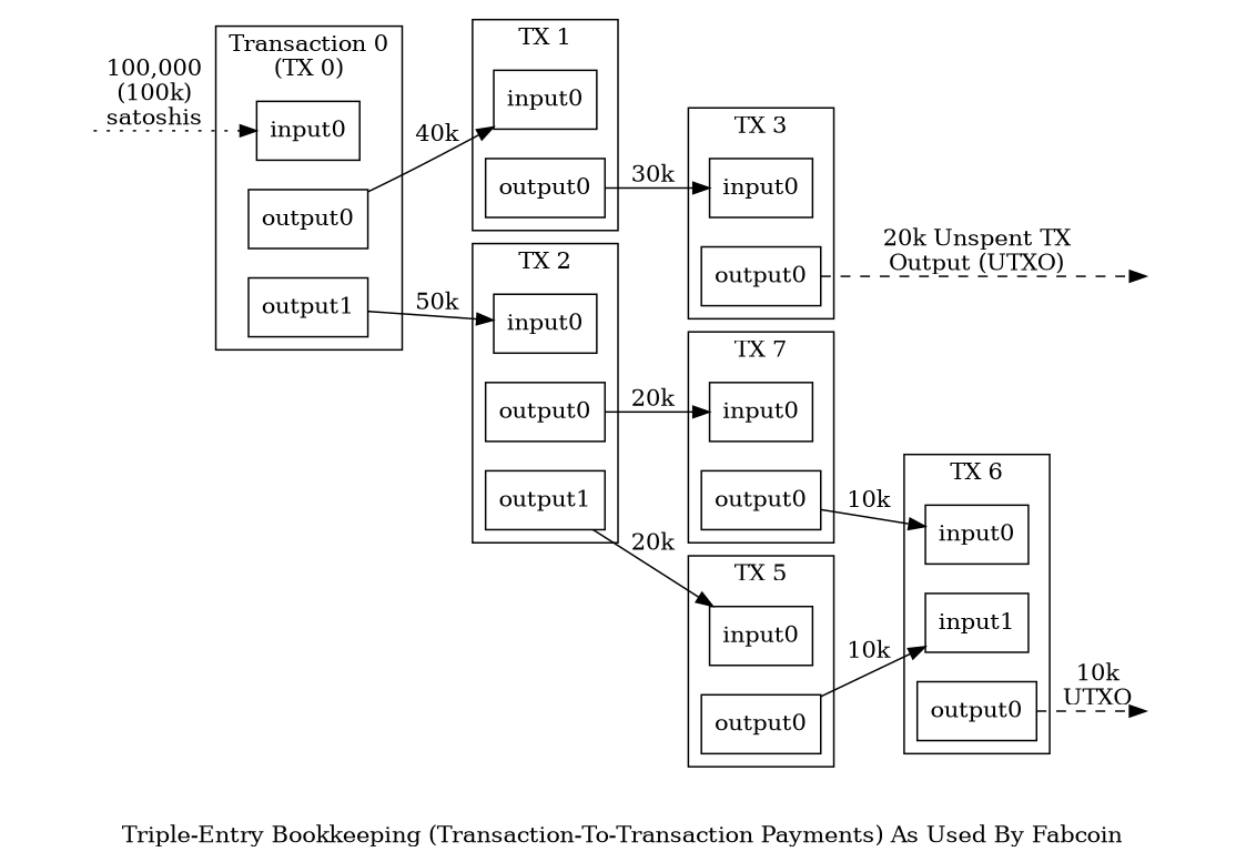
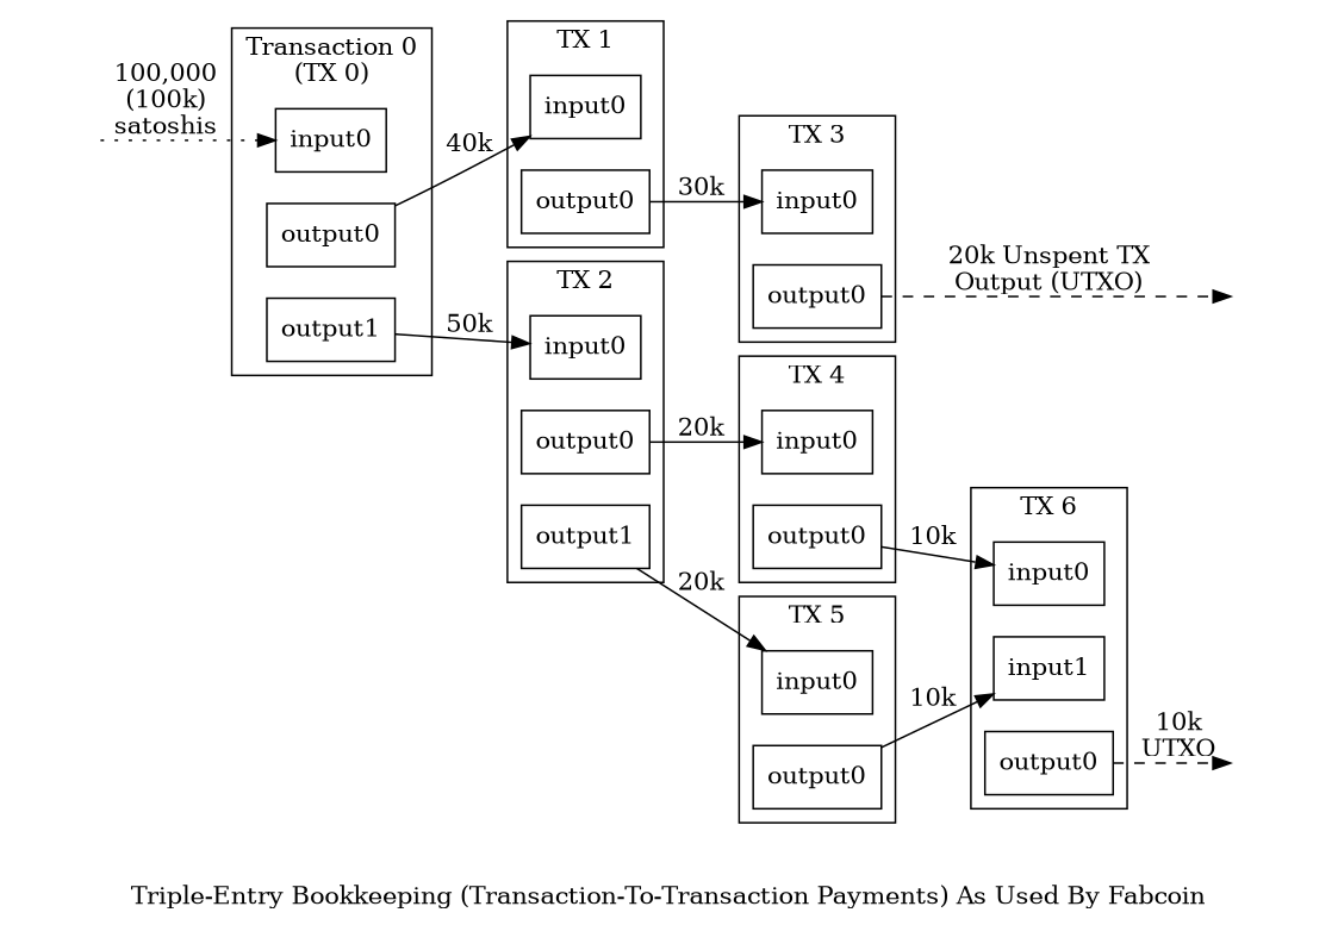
  digraph {
    label="Triple-Entry Bookkeeping (Transaction-To-Transaction Payments) As Used By Fabcoin"
    rankdir=LR
    ranksep=0.1
    node [shape=box]
    n1 [label=input0]
    n2 [label=output0]
    n3 [label=output1]
    n4 [label=input0]
    n5 [label=output0]
    n6 [label=input0]
    n7 [label=output0]
    n8 [label=output1]
    n9 [label=input0]
    n10 [label=output0]
    n11 [label=input0]
    n12 [label=output0]
    n13 [label=input0]
    n14 [label=output0]
    n15 [label=input0]
    n16 [label=input1]
    n17 [label=output0]
    utxo0 [height=0 style=invis width=0]
    utxo1 [height=0 style=invis width=0]
    txold [height=0 style=invis width=0]
    subgraph cluster_1 {
      label="Transaction 0\n(TX 0)"
      n1
      n2
      n3
    }
    subgraph cluster_2 {
      label="TX 1"
      n4
      n5
    }
    subgraph cluster_3 {
      label="TX 2"
      n6
      n7
      n8
    }
    subgraph cluster_4 {
      label="TX 3"
      n9
      n10
    }
    subgraph cluster_5 {
-     label="TX 7"
+     label="TX 4"
      n11
      n12
    }
    subgraph cluster_6 {
      label="TX 5"
      n13
      n14
    }
    subgraph cluster_7 {
      label="TX 6"
      n15
      n16
      n17
    }
    n2 -> n4 [label="40k"]
    n3 -> n6 [label="50k"]
    n5 -> n9 [label="30k"]
    n7 -> n11 [label="20k"]
    n8 -> n13 [label="20k"]
    n10 -> utxo0 [label="20k Unspent TX\nOutput (UTXO)" labelfloat=true minlen=2 style=dashed]
    n12 -> n15 [label="10k"]
    n14 -> n16 [label="10k"]
    n17 -> utxo1 [label="10k\nUTXO" style=dashed]
    txold -> n1 [label="100,000\n(100k)\nsatoshis" style=dotted]
  }
